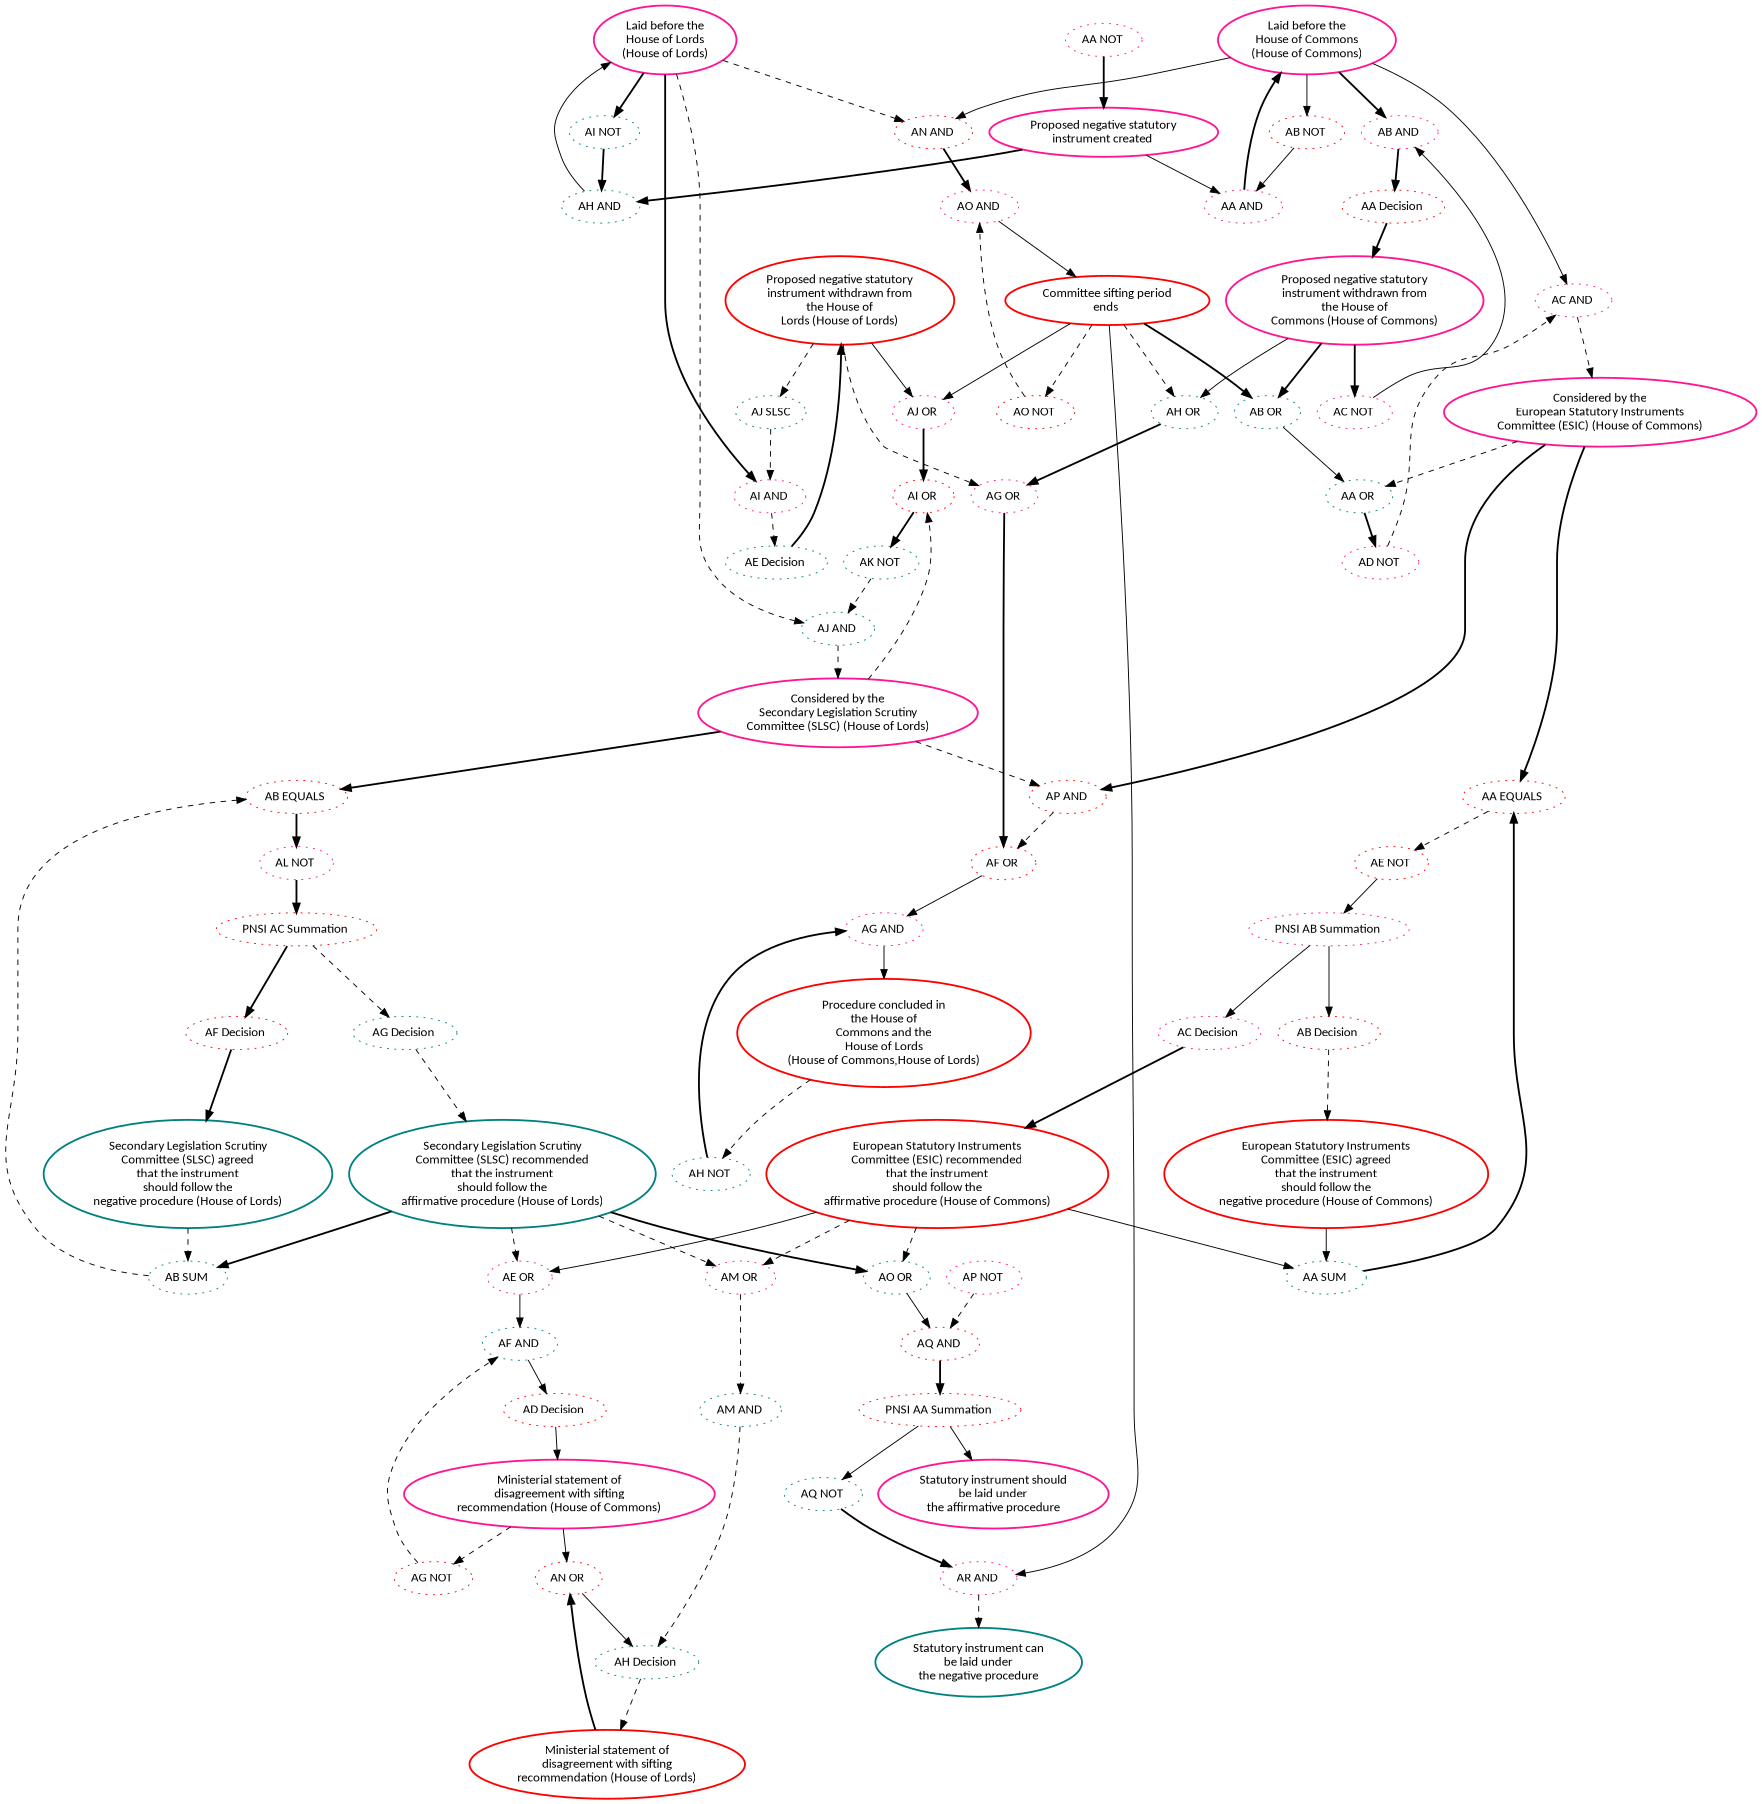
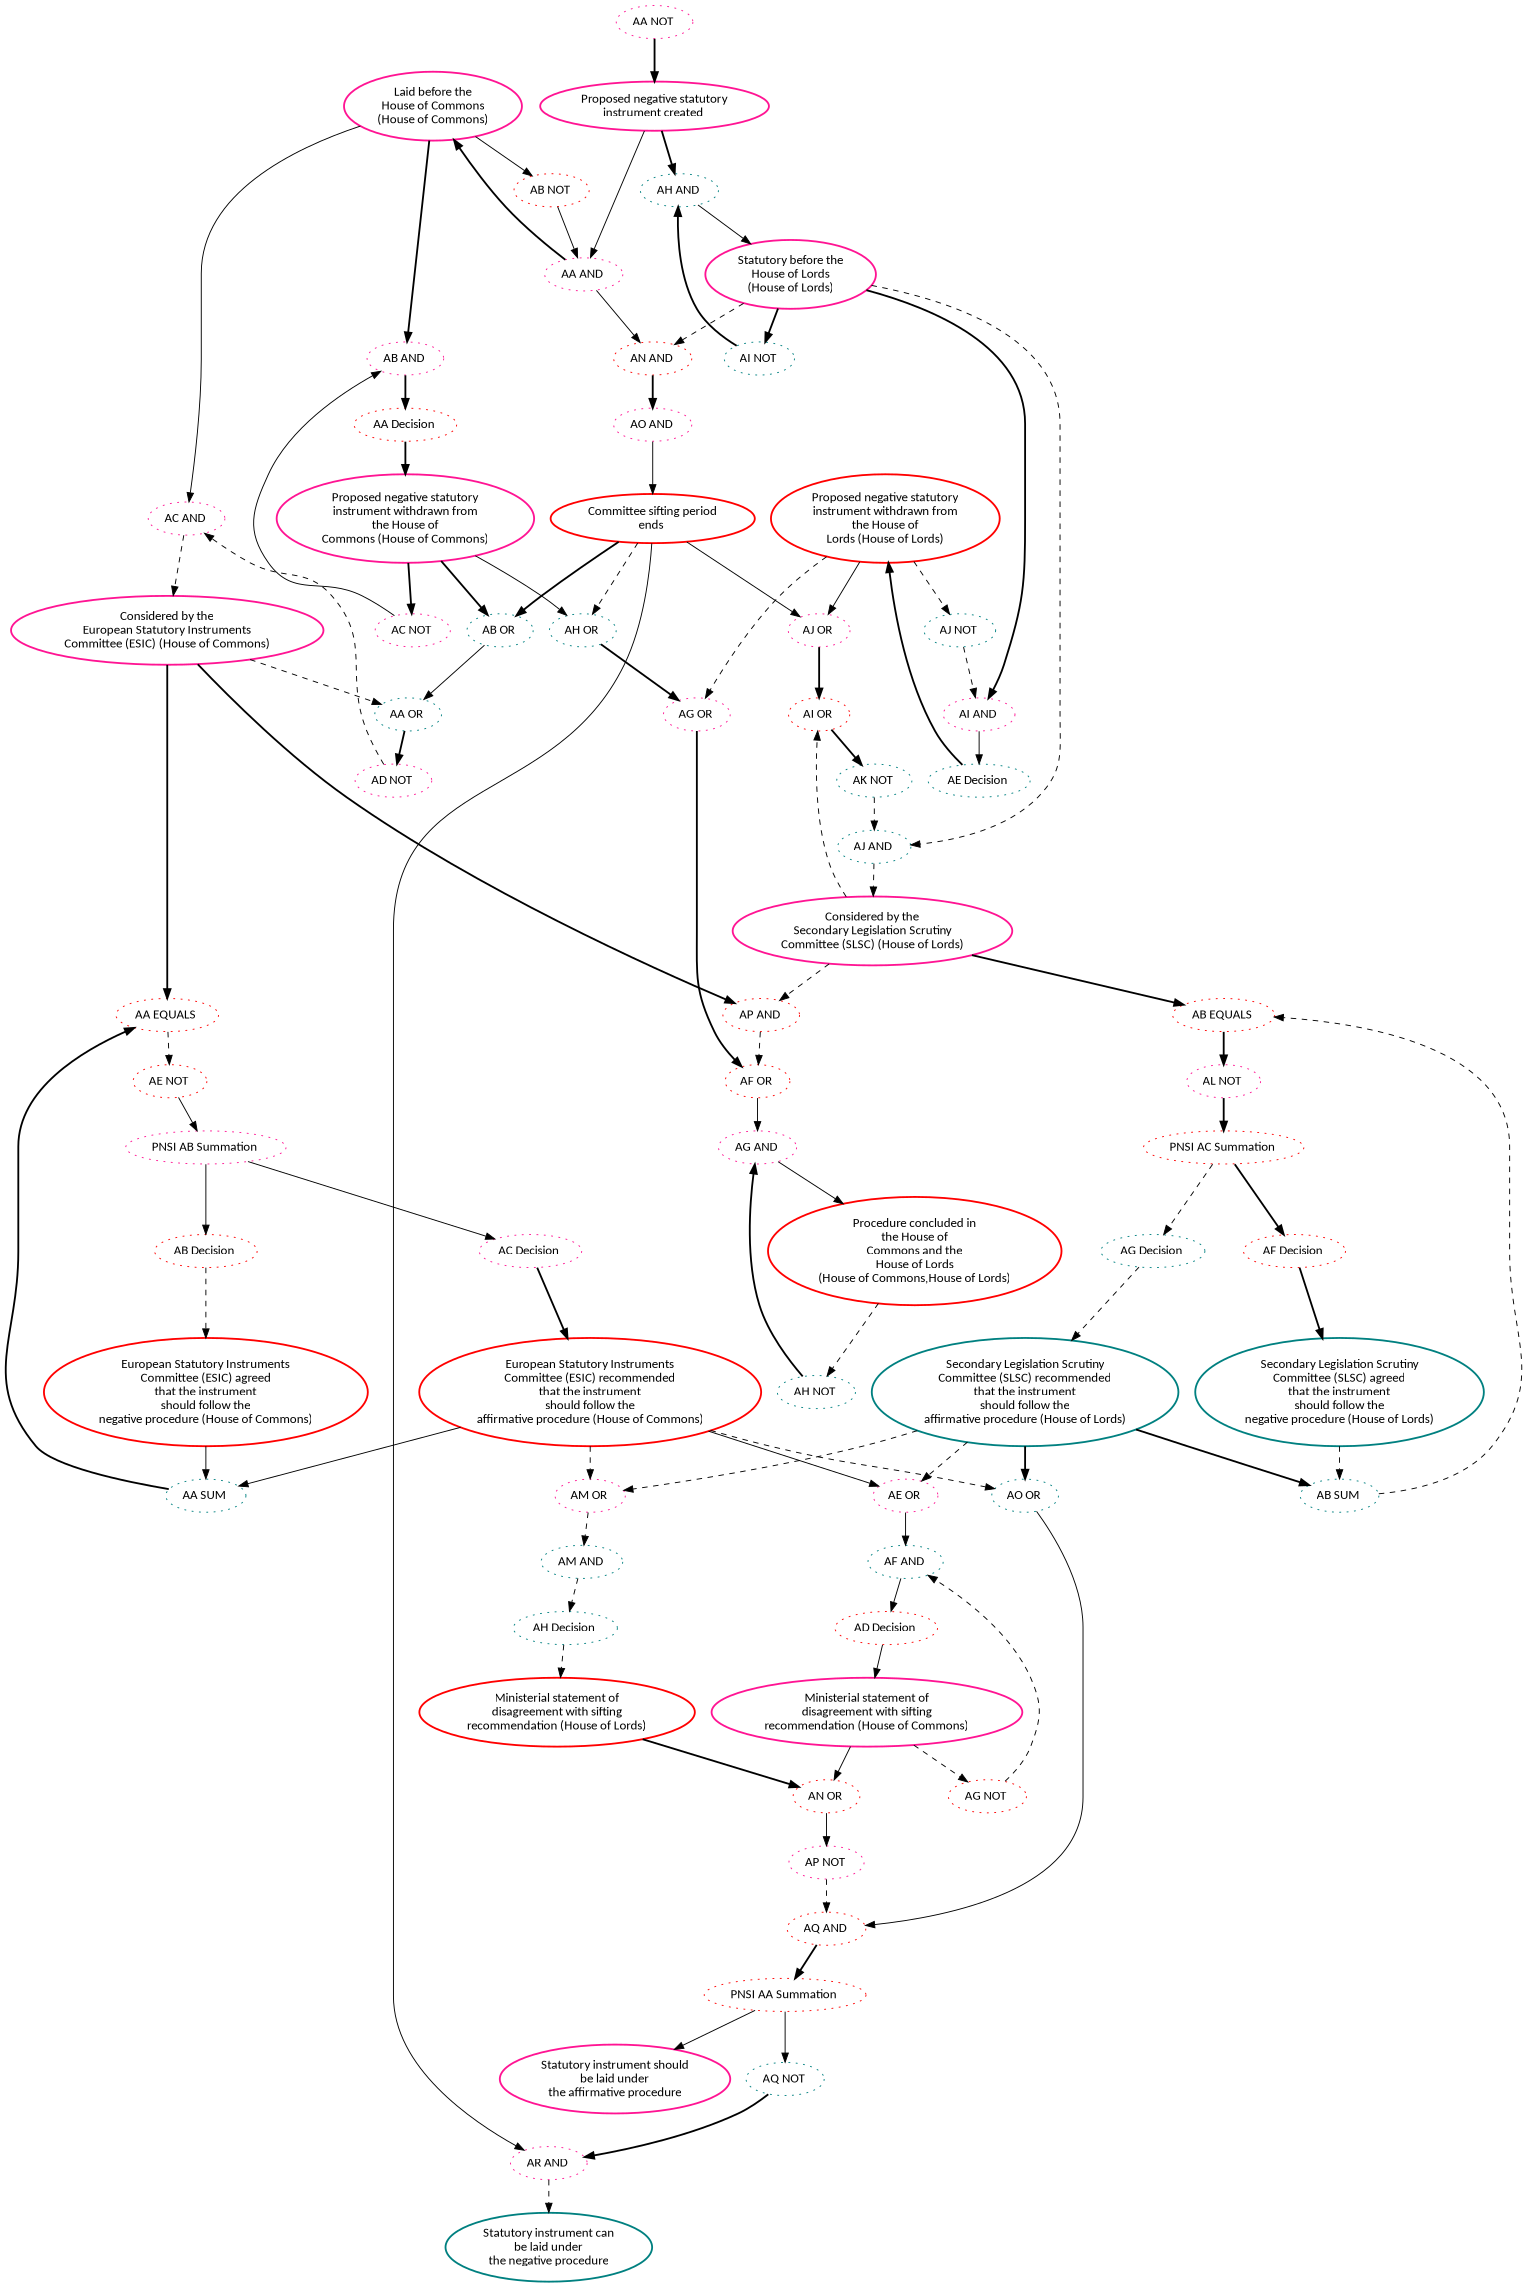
  digraph {
    fontname=calibri
    node [color=deeppink fontname=calibri style=dotted]
    edge [color=black fontname=calibri style=bold]
    n1 [label="Laid before the\nHouse of Commons\n(House of Commons)" style=bold]
    n2 [label="AC AND "]
    n3 [color=red label="AN AND "]
    n4 [color=red label="AB NOT "]
    n5 [label="AB AND "]
    n6 [label="Considered by the\nEuropean Statutory Instruments\nCommittee (ESIC) (House of Commons)" style=bold]
    n7 [label="AO AND "]
    n8 [label="AA AND "]
    n9 [color=red label="AA Decision "]
    n10 [color=red label="AP AND "]
    n11 [color=red label="AA EQUALS "]
    n12 [color=teal label="AA OR "]
    n13 [color=red label="Committee sifting period\nends " style=bold]
    n14 [label="Proposed negative statutory\ninstrument withdrawn from\nthe House of\nCommons (House of Commons)" style=bold]
-   n15 [label="Laid before the\nHouse of Lords\n(House of Lords)" style=bold]
+   n15 [label="Statutory before the\nHouse of Lords\n(House of Lords)" style=bold]
    n16 [color=teal label="AI NOT "]
    n17 [label="AI AND "]
    n18 [color=teal label="AJ AND "]
    n19 [color=teal label="AH AND "]
    n20 [color=teal label="AE Decision "]
    n21 [label="Considered by the\nSecondary Legislation Scrutiny\nCommittee (SLSC) (House of Lords)" style=bold]
    n22 [color=red label="Proposed negative statutory\ninstrument withdrawn from\nthe House of\nLords (House of Lords)" style=bold]
    n23 [color=red label="AI OR "]
    n24 [color=red label="AB EQUALS "]
    n25 [color=red label="AF OR "]
    n26 [color=teal label="AK NOT "]
    n27 [label="AL NOT "]
    n28 [label="AG AND "]
    n29 [color=red label="PNSI AC Summation "]
    n30 [color=red label="European Statutory Instruments\nCommittee (ESIC) agreed\nthat the instrument\nshould follow the\nnegative procedure (House of Commons)" style=bold]
    n31 [color=teal label="AA SUM "]
    n32 [color=red label="AE NOT "]
    n33 [color=red label="European Statutory Instruments\nCommittee (ESIC) recommended\nthat the instrument\nshould follow the\naffirmative procedure (House of Commons)" style=bold]
    n34 [label="AE OR "]
    n35 [label="AM OR "]
    n36 [color=teal label="AO OR "]
    n37 [color=teal label="AF AND "]
    n38 [color=teal label="AM AND "]
    n39 [color=red label="AQ AND "]
    n40 [color=red label="AD Decision "]
    n41 [color=teal label="AH Decision "]
    n42 [color=red label="PNSI AA Summation "]
    n43 [color=teal label="AB OR "]
    n44 [color=teal label="AH OR "]
-   n45 [color=red label="AO NOT "]
    n46 [label="AJ OR "]
    n47 [label="AR AND "]
    n48 [label="AG OR "]
    n49 [color=teal label="Statutory instrument can\nbe laid under\nthe negative procedure\n" style=bold]
    n50 [label="AD NOT "]
    n51 [color=teal label="Secondary Legislation Scrutiny\nCommittee (SLSC) recommended\nthat the instrument\nshould follow the\naffirmative procedure (House of Lords)" style=bold]
    n52 [color=teal label="AB SUM "]
    n53 [label="PNSI AB Summation "]
    n54 [color=teal label="Secondary Legislation Scrutiny\nCommittee (SLSC) agreed\nthat the instrument\nshould follow the\nnegative procedure (House of Lords)" style=bold]
    n55 [label="Proposed negative statutory\ninstrument created " style=bold]
    n56 [label="AA NOT "]
-   n57 [color=teal label="AJ SLSC"]
+   n57 [color=teal label="AJ NOT "]
    n58 [label="AC NOT "]
    n59 [color=red label="Procedure concluded in\nthe House of\nCommons and the\nHouse of Lords\n(House of Commons,House of Lords)" style=bold]
    n60 [color=teal label="AH NOT "]
    n61 [label="Ministerial statement of\ndisagreement with sifting\nrecommendation (House of Commons)" style=bold]
    n62 [color=red label="AG NOT "]
    n63 [color=red label="AN OR "]
    n64 [label="AP NOT "]
    n65 [color=red label="Ministerial statement of\ndisagreement with sifting\nrecommendation (House of Lords)" style=bold]
    n66 [color=red label="AB Decision "]
    n67 [label="AC Decision "]
    n68 [color=red label="AF Decision "]
    n69 [color=teal label="AG Decision "]
    n70 [color=teal label="AQ NOT "]
    n71 [label="Statutory instrument should\nbe laid under\nthe affirmative procedure\n" style=bold]
    n1 -> n2 [style=solid]
-   n1 -> n3 [style=solid]
+   n8 -> n3 [style=solid]
    n1 -> n4 [style=solid]
    n1 -> n5
    n2 -> n6 [style=dashed]
    n3 -> n7
    n4 -> n8 [style=solid]
    n5 -> n9
    n6 -> n10
    n6 -> n11
    n6 -> n12 [style=dashed]
    n7 -> n13 [style=solid]
    n8 -> n1
    n9 -> n14
    n10 -> n25 [style=dashed]
    n11 -> n32 [style=dashed]
    n12 -> n50
    n13 -> n43
    n13 -> n44 [style=dashed]
-   n13 -> n45 [style=dashed]
    n13 -> n46 [style=solid]
    n13 -> n47 [style=solid]
    n14 -> n43
    n14 -> n44 [style=solid]
    n14 -> n58
    n15 -> n3 [style=dashed]
    n15 -> n16
    n15 -> n17
    n15 -> n18 [style=dashed]
    n16 -> n19
-   n17 -> n20 [style=dashed]
+   n17 -> n20 [style=solid]
    n18 -> n21 [style=dashed]
    n19 -> n15 [style=solid]
    n20 -> n22
    n21 -> n10 [style=dashed]
    n21 -> n23 [style=dashed]
    n21 -> n24
    n22 -> n46 [style=solid]
    n22 -> n48 [style=dashed]
    n22 -> n57 [style=dashed]
    n23 -> n26
    n24 -> n27
    n25 -> n28 [style=solid]
    n26 -> n18 [style=dashed]
    n27 -> n29
    n28 -> n59 [style=solid]
    n29 -> n68
    n29 -> n69 [style=dashed]
    n30 -> n31 [style=solid]
    n31 -> n11
    n32 -> n53 [style=solid]
    n33 -> n31 [style=solid]
    n33 -> n34 [style=solid]
    n33 -> n35 [style=dashed]
    n33 -> n36 [style=dashed]
    n34 -> n37 [style=solid]
    n35 -> n38 [style=dashed]
    n36 -> n39 [style=solid]
    n37 -> n40 [style=solid]
    n38 -> n41 [style=dashed]
    n39 -> n42
    n40 -> n61 [style=solid]
    n41 -> n65 [style=dashed]
    n42 -> n70 [style=solid]
    n42 -> n71 [style=solid]
    n43 -> n12 [style=solid]
    n44 -> n48
-   n45 -> n7 [style=dashed]
    n46 -> n23
    n47 -> n49 [style=dashed]
    n48 -> n25
    n50 -> n2 [style=dashed]
    n51 -> n34 [style=dashed]
    n51 -> n35 [style=dashed]
    n51 -> n36
    n51 -> n52
    n52 -> n24 [style=dashed]
    n53 -> n66 [style=solid]
    n53 -> n67 [style=solid]
    n54 -> n52 [style=dashed]
    n55 -> n8 [style=solid]
    n55 -> n19
    n56 -> n55
    n57 -> n17 [style=dashed]
    n58 -> n5 [style=solid]
    n59 -> n60 [style=dashed]
    n60 -> n28
    n61 -> n62 [style=dashed]
    n61 -> n63 [style=solid]
    n62 -> n37 [style=dashed]
-   n63 -> n41 [style=solid]
+   n63 -> n64 [style=solid]
    n64 -> n39 [style=dashed]
    n65 -> n63
    n66 -> n30 [style=dashed]
    n67 -> n33
    n68 -> n54
    n69 -> n51 [style=dashed]
    n70 -> n47
  }
